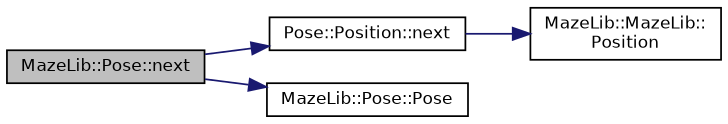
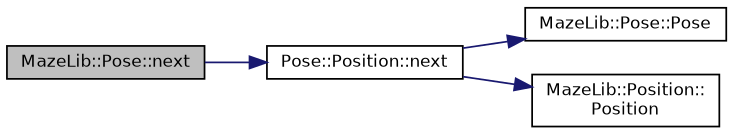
  digraph {
    rankdir=LR
    node [color=black fillcolor=white fontname=Helvetica fontsize=10 shape=record style=filled]
    edge [color=midnightblue fontname=Helvetica fontsize=10 labelfontname=Helvetica labelfontsize=10 style=solid]
    n1 [fillcolor=grey75 fontcolor=black height=0.2 label="MazeLib::Pose::next" width=0.4]
    n2 [height=0.2 label="Pose::Position::next" width=0.4]
    n3 [height=0.2 label="MazeLib::Pose::Pose" width=0.4]
-   n4 [height=0.2 label="MazeLib::MazeLib::\lPosition" width=0.4]
+   n4 [height=0.2 label="MazeLib::Position::\lPosition" width=0.4]
    n1 -> n2
-   n1 -> n3
+   n2 -> n3
    n2 -> n4
  }
